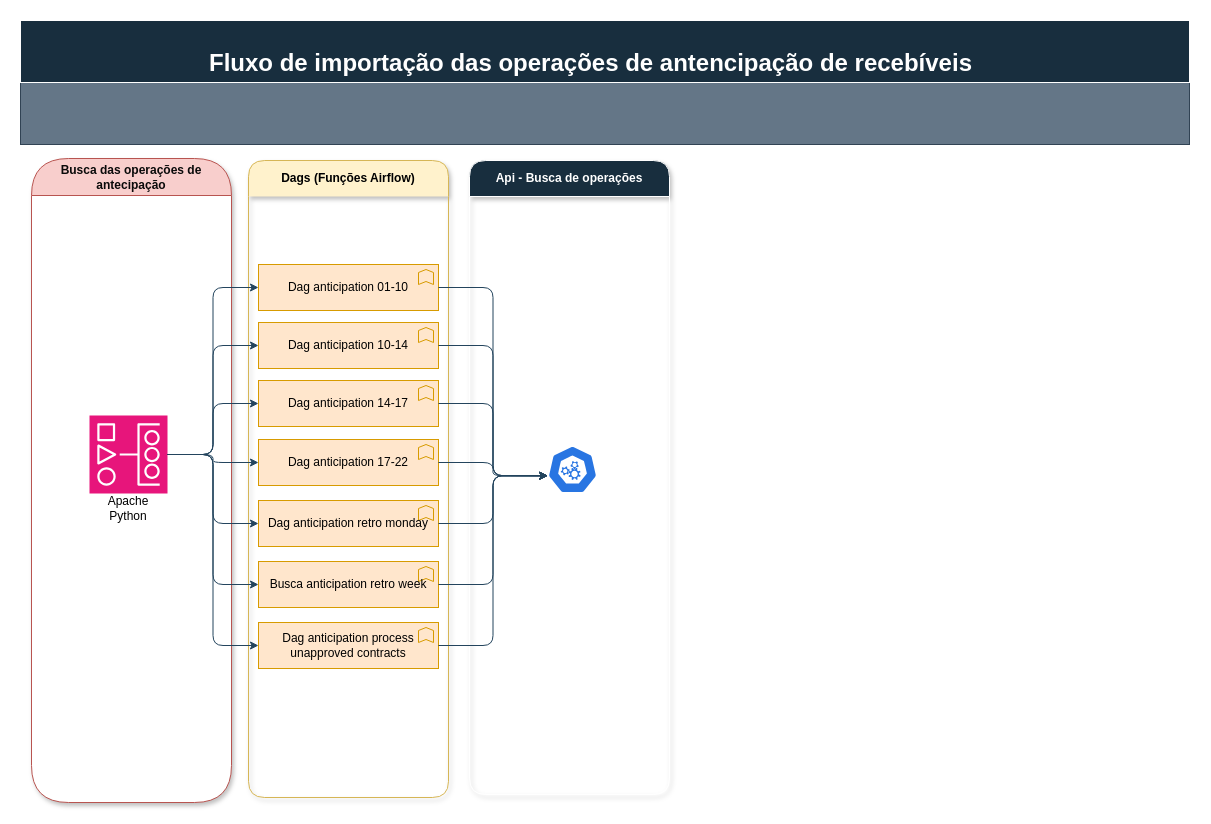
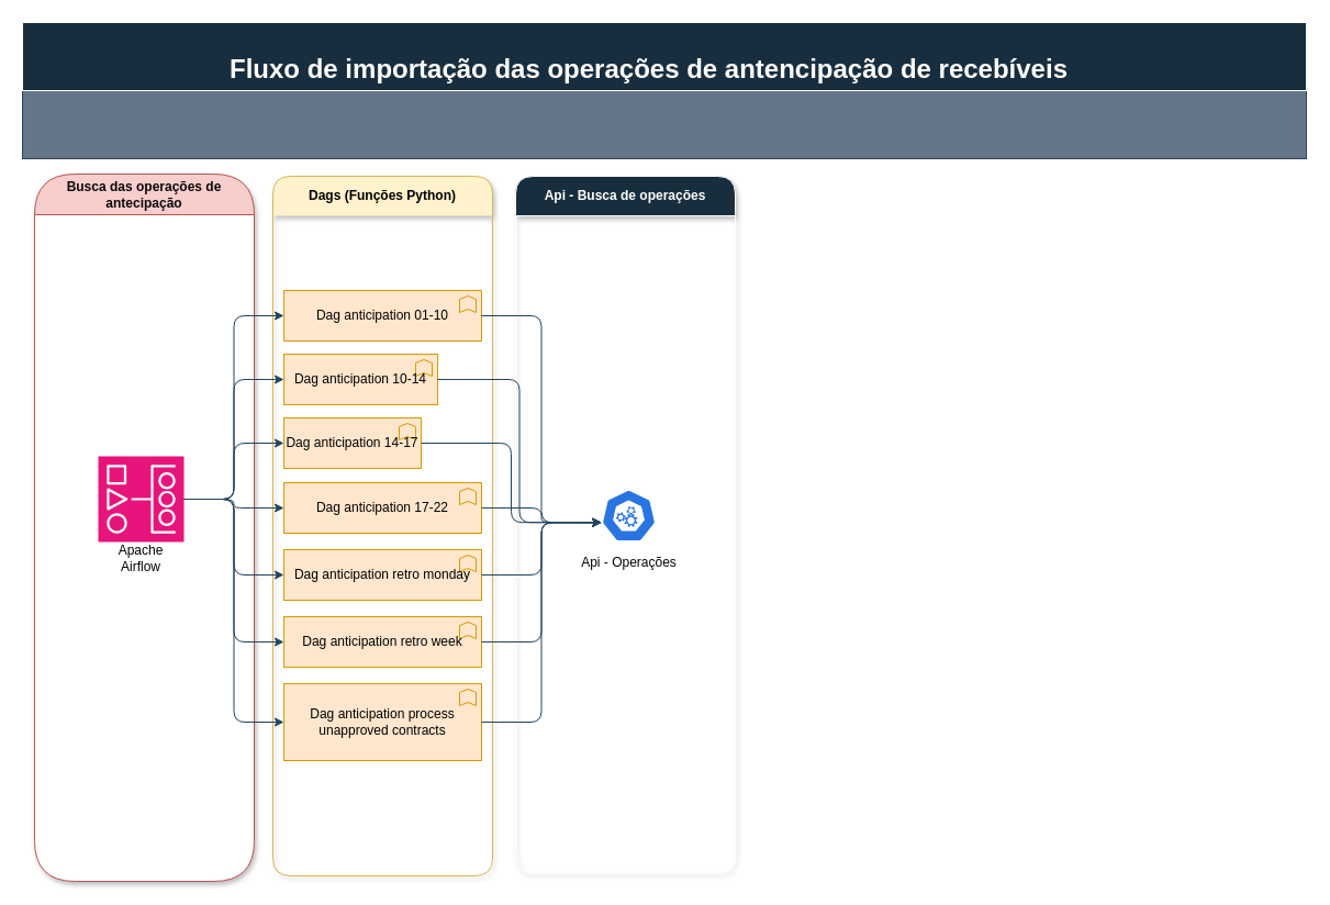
  <mxCell id="0" />
  <mxCell id="1" parent="0" />
  <mxCell id="2" value="" style="rounded=0;whiteSpace=wrap;html=1;strokeColor=#314354;fontColor=#ffffff;fillColor=#647687;" vertex="1" parent="1"><mxGeometry y="82" width="1169" height="62" as="geometry" x="20" /></mxCell>
  <mxCell id="3" value="" style="rounded=0;whiteSpace=wrap;html=1;strokeColor=#FFFFFF;fontColor=#FFFFFF;fillColor=#182E3E;" vertex="1" parent="1"><mxGeometry width="1169" height="62" as="geometry" x="20" y="20" /></mxCell>
  <mxCell id="4" value="Fluxo de importação das operações de antencipação de recebíveis" style="text;strokeColor=none;fillColor=none;html=1;fontSize=24;fontStyle=1;verticalAlign=middle;align=center;fontColor=#FFFFFF;" vertex="1" parent="1"><mxGeometry x="540" y="43" width="100" height="40" as="geometry" /></mxCell>
  <mxCell id="5" value="&lt;font color=&quot;#0a0a0a&quot;&gt;Busca das operações de antecipação&lt;/font&gt;" style="swimlane;whiteSpace=wrap;html=1;rounded=1;arcSize=50;shadow=1;glass=0;swimlaneFillColor=default;fillStyle=solid;startSize=37;fillColor=#f8cecc;strokeColor=#b85450;" vertex="1" parent="1"><mxGeometry x="31" y="158" width="200" height="644" as="geometry" /></mxCell>
  <mxCell id="6" value="" style="group" vertex="1" connectable="0" parent="5"><mxGeometry x="58" y="257" width="78" height="108" as="geometry" /></mxCell>
  <mxCell id="7" value="" style="sketch=0;points=[[0,0,0],[0.25,0,0],[0.5,0,0],[0.75,0,0],[1,0,0],[0,1,0],[0.25,1,0],[0.5,1,0],[0.75,1,0],[1,1,0],[0,0.25,0],[0,0.5,0],[0,0.75,0],[1,0.25,0],[1,0.5,0],[1,0.75,0]];outlineConnect=0;fontColor=#232F3E;fillColor=#E7157B;strokeColor=#ffffff;dashed=0;verticalLabelPosition=bottom;verticalAlign=top;align=center;html=1;fontSize=12;fontStyle=0;aspect=fixed;shape=mxgraph.aws4.resourceIcon;resIcon=mxgraph.aws4.managed_workflows_for_apache_airflow;rounded=1;" vertex="1" parent="6"><mxGeometry width="78" height="78" as="geometry" /></mxCell>
- <mxCell id="8" value="&lt;font color=&quot;#000000&quot;&gt;Apache Python&lt;br&gt;&lt;/font&gt;" style="text;strokeColor=none;align=center;fillColor=none;html=1;verticalAlign=middle;whiteSpace=wrap;rounded=0;fontColor=#FFFFFF;" vertex="1" parent="6"><mxGeometry x="9" y="78" width="60" height="30" as="geometry" /></mxCell>
- <mxCell id="9" value="Dags (Funções Airflow)" style="swimlane;whiteSpace=wrap;html=1;rounded=1;strokeColor=#d6b656;fillColor=#fff2cc;shadow=1;startSize=36;swimlaneLine=0;" vertex="1" parent="1"><mxGeometry x="248" y="160" width="200" height="637" as="geometry" /></mxCell>
+ <mxCell id="8" value="&lt;font color=&quot;#000000&quot;&gt;Apache Airflow&lt;br&gt;&lt;/font&gt;" style="text;strokeColor=none;align=center;fillColor=none;html=1;verticalAlign=middle;whiteSpace=wrap;rounded=0;fontColor=#FFFFFF;" vertex="1" parent="6"><mxGeometry x="9" y="78" width="60" height="30" as="geometry" /></mxCell>
+ <mxCell id="9" value="Dags (Funções Python)" style="swimlane;whiteSpace=wrap;html=1;rounded=1;strokeColor=#d6b656;fillColor=#fff2cc;shadow=1;startSize=36;swimlaneLine=0;" vertex="1" parent="1"><mxGeometry x="248" y="160" width="200" height="637" as="geometry" /></mxCell>
  <mxCell id="10" value="Dag anticipation 01-10" style="html=1;outlineConnect=0;whiteSpace=wrap;fillColor=#ffe6cc;shape=mxgraph.archimate.application;appType=function;rounded=1;strokeColor=#d79b00;" vertex="1" parent="9"><mxGeometry x="10" y="104" width="180" height="46" as="geometry" /></mxCell>
- <mxCell id="11" value="Dag anticipation 10-14" style="html=1;outlineConnect=0;whiteSpace=wrap;fillColor=#ffe6cc;shape=mxgraph.archimate.application;appType=function;rounded=1;strokeColor=#d79b00;" vertex="1" parent="9"><mxGeometry x="10" y="162" width="180" height="46" as="geometry" /></mxCell>
- <mxCell id="12" value="Dag anticipation 14-17" style="html=1;outlineConnect=0;whiteSpace=wrap;fillColor=#ffe6cc;shape=mxgraph.archimate.application;appType=function;rounded=1;strokeColor=#d79b00;" vertex="1" parent="9"><mxGeometry x="10" y="220" width="180" height="46" as="geometry" /></mxCell>
+ <mxCell id="11" value="Dag anticipation 10-14" style="html=1;outlineConnect=0;whiteSpace=wrap;fillColor=#ffe6cc;shape=mxgraph.archimate.application;appType=function;rounded=1;strokeColor=#d79b00;" vertex="1" parent="9"><mxGeometry x="10" y="162" width="140" height="46" as="geometry" /></mxCell>
+ <mxCell id="12" value="Dag anticipation 14-17" style="html=1;outlineConnect=0;whiteSpace=wrap;fillColor=#ffe6cc;shape=mxgraph.archimate.application;appType=function;rounded=1;strokeColor=#d79b00;" vertex="1" parent="9"><mxGeometry x="10" y="220" width="125" height="46" as="geometry" /></mxCell>
  <mxCell id="13" value="Dag anticipation 17-22" style="html=1;outlineConnect=0;whiteSpace=wrap;fillColor=#ffe6cc;shape=mxgraph.archimate.application;appType=function;rounded=1;strokeColor=#d79b00;" vertex="1" parent="9"><mxGeometry x="10" y="279" width="180" height="46" as="geometry" /></mxCell>
  <mxCell id="14" value="Dag anticipation retro monday" style="html=1;outlineConnect=0;whiteSpace=wrap;fillColor=#ffe6cc;shape=mxgraph.archimate.application;appType=function;rounded=1;strokeColor=#d79b00;" vertex="1" parent="9"><mxGeometry x="10" y="340" width="180" height="46" as="geometry" /></mxCell>
- <mxCell id="15" value="Busca anticipation retro week" style="html=1;outlineConnect=0;whiteSpace=wrap;fillColor=#ffe6cc;shape=mxgraph.archimate.application;appType=function;rounded=1;strokeColor=#d79b00;" vertex="1" parent="9"><mxGeometry x="10" y="401" width="180" height="46" as="geometry" /></mxCell>
- <mxCell id="16" value="Dag anticipation process unapproved contracts" style="html=1;outlineConnect=0;whiteSpace=wrap;fillColor=#ffe6cc;shape=mxgraph.archimate.application;appType=function;rounded=1;strokeColor=#d79b00;" vertex="1" parent="9"><mxGeometry x="10" y="462" width="180" height="46" as="geometry" /></mxCell>
+ <mxCell id="15" value="Dag anticipation retro week" style="html=1;outlineConnect=0;whiteSpace=wrap;fillColor=#ffe6cc;shape=mxgraph.archimate.application;appType=function;rounded=1;strokeColor=#d79b00;" vertex="1" parent="9"><mxGeometry x="10" y="401" width="180" height="46" as="geometry" /></mxCell>
+ <mxCell id="16" value="Dag anticipation process unapproved contracts" style="html=1;outlineConnect=0;whiteSpace=wrap;fillColor=#ffe6cc;shape=mxgraph.archimate.application;appType=function;rounded=1;strokeColor=#d79b00;" vertex="1" parent="9"><mxGeometry x="10" y="462" width="180" height="70" as="geometry" /></mxCell>
  <mxCell id="17" style="edgeStyle=orthogonalEdgeStyle;rounded=1;orthogonalLoop=1;jettySize=auto;html=1;entryX=0;entryY=0.5;entryDx=0;entryDy=0;entryPerimeter=0;strokeColor=#23445D;" edge="1" parent="1" source="7" target="10"><mxGeometry relative="1" as="geometry" /></mxCell>
  <mxCell id="18" style="edgeStyle=orthogonalEdgeStyle;rounded=1;orthogonalLoop=1;jettySize=auto;html=1;entryX=0;entryY=0.5;entryDx=0;entryDy=0;entryPerimeter=0;strokeColor=#23445D;" edge="1" parent="1" source="7" target="11"><mxGeometry relative="1" as="geometry" /></mxCell>
  <mxCell id="19" style="edgeStyle=orthogonalEdgeStyle;rounded=1;orthogonalLoop=1;jettySize=auto;html=1;strokeColor=#23445D;" edge="1" parent="1" source="7" target="12"><mxGeometry relative="1" as="geometry" /></mxCell>
  <mxCell id="20" style="edgeStyle=orthogonalEdgeStyle;rounded=1;orthogonalLoop=1;jettySize=auto;html=1;strokeColor=#23445D;" edge="1" parent="1" source="7" target="13"><mxGeometry relative="1" as="geometry" /></mxCell>
  <mxCell id="21" style="edgeStyle=orthogonalEdgeStyle;rounded=1;orthogonalLoop=1;jettySize=auto;html=1;entryX=0;entryY=0.5;entryDx=0;entryDy=0;entryPerimeter=0;strokeColor=#23445D;" edge="1" parent="1" source="7" target="14"><mxGeometry relative="1" as="geometry" /></mxCell>
  <mxCell id="22" style="edgeStyle=orthogonalEdgeStyle;rounded=1;orthogonalLoop=1;jettySize=auto;html=1;entryX=0;entryY=0.5;entryDx=0;entryDy=0;entryPerimeter=0;strokeColor=#23445D;" edge="1" parent="1" source="7" target="15"><mxGeometry relative="1" as="geometry" /></mxCell>
  <mxCell id="23" style="edgeStyle=orthogonalEdgeStyle;rounded=1;orthogonalLoop=1;jettySize=auto;html=1;entryX=0;entryY=0.5;entryDx=0;entryDy=0;entryPerimeter=0;strokeColor=#23445D;" edge="1" parent="1" source="7" target="16"><mxGeometry relative="1" as="geometry" /></mxCell>
  <mxCell id="24" value="Api - Busca de operações" style="swimlane;whiteSpace=wrap;html=1;rounded=1;strokeColor=#FFFFFF;fontColor=#FFFFFF;fillColor=#182E3E;shadow=1;startSize=36;" vertex="1" parent="1"><mxGeometry x="469" y="160" width="200" height="634" as="geometry" /></mxCell>
  <mxCell id="25" value="" style="aspect=fixed;sketch=0;html=1;dashed=0;whitespace=wrap;fillColor=#2875E2;strokeColor=#ffffff;points=[[0.005,0.63,0],[0.1,0.2,0],[0.9,0.2,0],[0.5,0,0],[0.995,0.63,0],[0.72,0.99,0],[0.5,1,0],[0.28,0.99,0]];shape=mxgraph.kubernetes.icon2;prIcon=api;rounded=1;fontColor=#FFFFFF;" vertex="1" parent="24"><mxGeometry x="78" y="285" width="50" height="48" as="geometry" /></mxCell>
+ <mxCell id="26" value="&lt;font color=&quot;#030303&quot;&gt;Api - Operações&lt;br&gt;&lt;/font&gt;" style="text;html=1;strokeColor=none;fillColor=none;align=center;verticalAlign=middle;whiteSpace=wrap;rounded=0;fontColor=#FFFFFF;" vertex="1" parent="24"><mxGeometry x="44" y="337" width="119" height="30" as="geometry" /></mxCell>
  <mxCell id="27" style="edgeStyle=orthogonalEdgeStyle;rounded=1;orthogonalLoop=1;jettySize=auto;html=1;entryX=0.005;entryY=0.63;entryDx=0;entryDy=0;entryPerimeter=0;strokeColor=#23445D;" edge="1" parent="1" source="10" target="25"><mxGeometry relative="1" as="geometry" /></mxCell>
  <mxCell id="28" style="edgeStyle=orthogonalEdgeStyle;rounded=1;orthogonalLoop=1;jettySize=auto;html=1;entryX=0.005;entryY=0.63;entryDx=0;entryDy=0;entryPerimeter=0;strokeColor=#23445D;" edge="1" parent="1" source="11" target="25"><mxGeometry relative="1" as="geometry" /></mxCell>
  <mxCell id="29" style="edgeStyle=orthogonalEdgeStyle;rounded=1;orthogonalLoop=1;jettySize=auto;html=1;entryX=0.005;entryY=0.63;entryDx=0;entryDy=0;entryPerimeter=0;strokeColor=#23445D;" edge="1" parent="1" source="12" target="25"><mxGeometry relative="1" as="geometry" /></mxCell>
  <mxCell id="30" style="edgeStyle=orthogonalEdgeStyle;rounded=1;orthogonalLoop=1;jettySize=auto;html=1;entryX=0.005;entryY=0.63;entryDx=0;entryDy=0;entryPerimeter=0;strokeColor=#23445D;" edge="1" parent="1" source="13" target="25"><mxGeometry relative="1" as="geometry" /></mxCell>
  <mxCell id="31" style="edgeStyle=orthogonalEdgeStyle;rounded=1;orthogonalLoop=1;jettySize=auto;html=1;entryX=0.005;entryY=0.63;entryDx=0;entryDy=0;entryPerimeter=0;strokeColor=#23445D;" edge="1" parent="1" source="14" target="25"><mxGeometry relative="1" as="geometry" /></mxCell>
  <mxCell id="32" style="edgeStyle=orthogonalEdgeStyle;rounded=1;orthogonalLoop=1;jettySize=auto;html=1;entryX=0.005;entryY=0.63;entryDx=0;entryDy=0;entryPerimeter=0;strokeColor=#23445D;" edge="1" parent="1" source="15" target="25"><mxGeometry relative="1" as="geometry" /></mxCell>
  <mxCell id="33" style="edgeStyle=orthogonalEdgeStyle;rounded=1;orthogonalLoop=1;jettySize=auto;html=1;entryX=0.005;entryY=0.63;entryDx=0;entryDy=0;entryPerimeter=0;strokeColor=#23445D;" edge="1" parent="1" source="16" target="25"><mxGeometry relative="1" as="geometry" /></mxCell>
